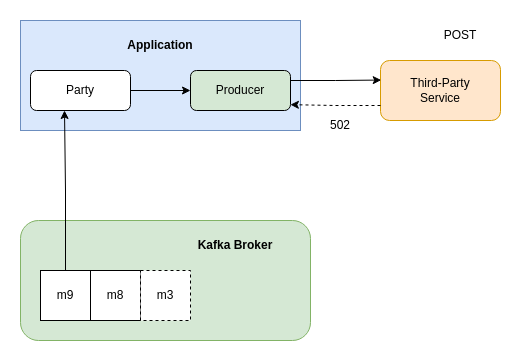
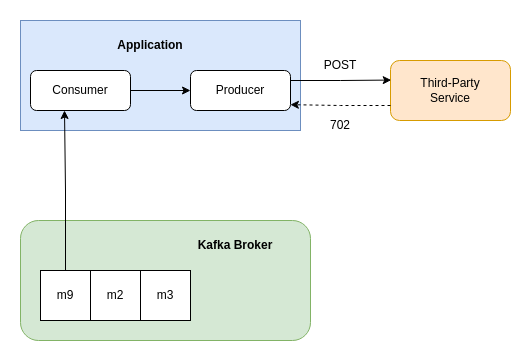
  <mxCell id="0" />
  <mxCell id="1" parent="0" />
  <mxCell id="2" value="" style="rounded=0;whiteSpace=wrap;html=1;fillColor=#dae8fc;strokeColor=#6c8ebf;" vertex="1" parent="1"><mxGeometry x="20" y="20" width="280" height="110" as="geometry" /></mxCell>
  <mxCell id="3" style="edgeStyle=orthogonalEdgeStyle;rounded=0;orthogonalLoop=1;jettySize=auto;html=1;exitX=1;exitY=0.5;exitDx=0;exitDy=0;entryX=0;entryY=0.5;entryDx=0;entryDy=0;" edge="1" parent="1" source="4" target="5"><mxGeometry relative="1" as="geometry" /></mxCell>
- <mxCell id="4" value="Party" style="rounded=1;whiteSpace=wrap;html=1;" vertex="1" parent="1"><mxGeometry x="30" y="70" width="100" height="40" as="geometry" /></mxCell>
- <mxCell id="5" value="Producer" style="rounded=1;whiteSpace=wrap;html=1;fillColor=#d5e8d4;" vertex="1" parent="1"><mxGeometry x="190" y="70" width="100" height="40" as="geometry" /></mxCell>
- <mxCell id="6" value="&lt;b&gt;Application&lt;/b&gt;" style="text;html=1;align=center;verticalAlign=middle;whiteSpace=wrap;rounded=0;" vertex="1" parent="1"><mxGeometry x="130" y="30" width="60" height="30" as="geometry" /></mxCell>
+ <mxCell id="4" value="Consumer" style="rounded=1;whiteSpace=wrap;html=1;" vertex="1" parent="1"><mxGeometry x="30" y="70" width="100" height="40" as="geometry" /></mxCell>
+ <mxCell id="5" value="Producer" style="rounded=1;whiteSpace=wrap;html=1;" vertex="1" parent="1"><mxGeometry x="190" y="70" width="100" height="40" as="geometry" /></mxCell>
+ <mxCell id="6" value="&lt;b&gt;Application&lt;/b&gt;" style="text;html=1;align=center;verticalAlign=middle;whiteSpace=wrap;rounded=0;" vertex="1" parent="1"><mxGeometry x="120" y="30" width="60" height="30" as="geometry" /></mxCell>
  <mxCell id="7" value="" style="rounded=1;whiteSpace=wrap;html=1;fillColor=#d5e8d4;strokeColor=#82b366;" vertex="1" parent="1"><mxGeometry x="20" y="220" width="290" height="120" as="geometry" /></mxCell>
  <mxCell id="8" value="m9" style="rounded=0;whiteSpace=wrap;html=1;" vertex="1" parent="1"><mxGeometry x="40" y="270" width="50" height="50" as="geometry" /></mxCell>
- <mxCell id="9" value="m8" style="rounded=0;whiteSpace=wrap;html=1;" vertex="1" parent="1"><mxGeometry x="90" y="270" width="50" height="50" as="geometry" /></mxCell>
- <mxCell id="10" value="m3" style="rounded=0;whiteSpace=wrap;html=1;dashed=1;" vertex="1" parent="1"><mxGeometry x="140" y="270" width="50" height="50" as="geometry" /></mxCell>
+ <mxCell id="9" value="m2" style="rounded=0;whiteSpace=wrap;html=1;" vertex="1" parent="1"><mxGeometry x="90" y="270" width="50" height="50" as="geometry" /></mxCell>
+ <mxCell id="10" value="m3" style="rounded=0;whiteSpace=wrap;html=1;" vertex="1" parent="1"><mxGeometry x="140" y="270" width="50" height="50" as="geometry" /></mxCell>
  <mxCell id="11" value="&lt;b&gt;Kafka Broker&lt;/b&gt;" style="text;html=1;align=center;verticalAlign=middle;whiteSpace=wrap;rounded=0;" vertex="1" parent="1"><mxGeometry x="185" y="230" width="100" height="30" as="geometry" /></mxCell>
- <mxCell id="12" value="Third-Party&lt;div&gt;Service&lt;/div&gt;" style="rounded=1;whiteSpace=wrap;html=1;fillColor=#ffe6cc;strokeColor=#d79b00;" vertex="1" parent="1"><mxGeometry x="380" y="60" width="120" height="60" as="geometry" /></mxCell>
+ <mxCell id="12" value="Third-Party&lt;div&gt;Service&lt;/div&gt;" style="rounded=1;whiteSpace=wrap;html=1;fillColor=#ffe6cc;strokeColor=#d79b00;" vertex="1" parent="1"><mxGeometry x="390" y="60" width="120" height="60" as="geometry" /></mxCell>
  <mxCell id="13" style="edgeStyle=orthogonalEdgeStyle;rounded=0;orthogonalLoop=1;jettySize=auto;html=1;" edge="1" parent="1" source="8"><mxGeometry relative="1" as="geometry"><mxPoint x="64" y="110" as="targetPoint" /></mxGeometry></mxCell>
  <mxCell id="14" style="edgeStyle=orthogonalEdgeStyle;rounded=0;orthogonalLoop=1;jettySize=auto;html=1;exitX=1;exitY=0.25;exitDx=0;exitDy=0;entryX=0.006;entryY=0.326;entryDx=0;entryDy=0;entryPerimeter=0;" edge="1" parent="1" source="5" target="12"><mxGeometry relative="1" as="geometry" /></mxCell>
  <mxCell id="15" style="edgeStyle=orthogonalEdgeStyle;rounded=0;orthogonalLoop=1;jettySize=auto;html=1;exitX=0;exitY=0.75;exitDx=0;exitDy=0;entryX=0.999;entryY=0.854;entryDx=0;entryDy=0;entryPerimeter=0;dashed=1;" edge="1" parent="1" source="12" target="5"><mxGeometry relative="1" as="geometry" /></mxCell>
- <mxCell id="16" value="POST" style="text;html=1;align=center;verticalAlign=middle;whiteSpace=wrap;rounded=0;" vertex="1" parent="1"><mxGeometry x="430" y="20" width="60" height="30" as="geometry" /></mxCell>
- <mxCell id="17" value="502" style="text;html=1;align=center;verticalAlign=middle;whiteSpace=wrap;rounded=0;" vertex="1" parent="1"><mxGeometry x="310" y="110" width="60" height="30" as="geometry" /></mxCell>
+ <mxCell id="16" value="POST" style="text;html=1;align=center;verticalAlign=middle;whiteSpace=wrap;rounded=0;" vertex="1" parent="1"><mxGeometry x="310" y="50" width="60" height="30" as="geometry" /></mxCell>
+ <mxCell id="17" value="702" style="text;html=1;align=center;verticalAlign=middle;whiteSpace=wrap;rounded=0;" vertex="1" parent="1"><mxGeometry x="310" y="110" width="60" height="30" as="geometry" /></mxCell>
